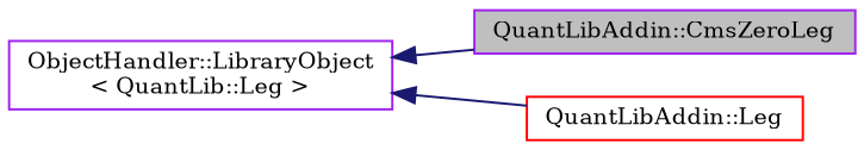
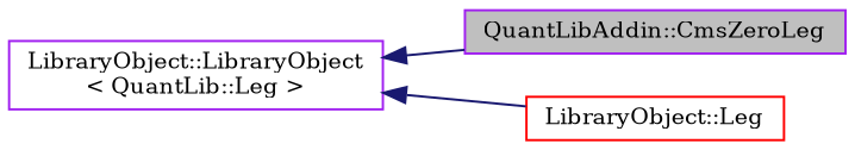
  digraph {
    fontname="DejaVu Serif"
    rankdir=LR
    node [color=purple fillcolor=white fontname="DejaVu Serif" fontsize=10 shape=record style=filled]
    edge [color=midnightblue dir=back fontname="DejaVu Serif" fontsize=10 labelfontname=Helvetica labelfontsize=10 style=solid]
    n1 [fillcolor=grey75 fontcolor=black height=0.2 label="QuantLibAddin::CmsZeroLeg" width=0.4]
-   n2 [color=red height=0.2 label="QuantLibAddin::Leg" width=0.4]
-   n3 [height=0.2 label="ObjectHandler::LibraryObject\l\< QuantLib::Leg \>" width=0.4]
+   n2 [color=red height=0.2 label="LibraryObject::Leg" width=0.4]
+   n3 [height=0.2 label="LibraryObject::LibraryObject\l\< QuantLib::Leg \>" width=0.4]
    n3 -> n1
    n3 -> n2
  }
